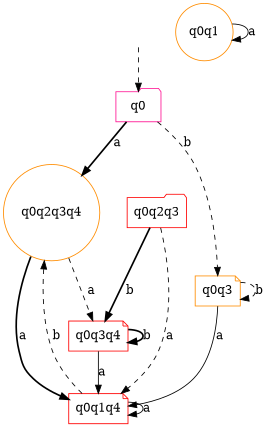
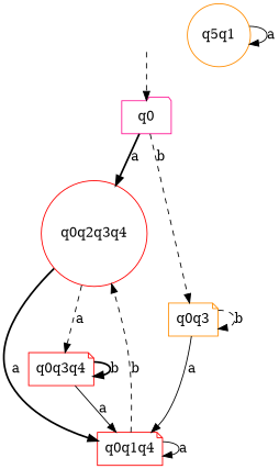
  digraph {
    node [color=red shape=note]
    edge [style=dashed weight=a]
    "" [color=darkorange shape=none]
    q0 [color=deeppink shape=folder]
-   q0q2q3q4 [color=darkorange shape=circle]
+   q0q2q3q4 [shape=circle]
    q0q3 [color=darkorange]
    q0q1q4
    q0q3q4
-   q0q1 [color=darkorange shape=circle]
-   q0q2q3 [shape=folder]
+   q0q1 [color=darkorange shape=circle label=q5q1]
    "" -> q0 [weight=""]
    q0 -> q0q2q3q4 [label=a style=bold]
    q0 -> q0q3 [label=b weight=b]
    q0q2q3q4 -> q0q1q4 [label=a style=bold]
    q0q2q3q4 -> q0q3q4 [label=a weight=b]
    q0q3 -> q0q3 [label=b weight=b]
    q0q3 -> q0q1q4 [label=a style=solid]
    q0q1q4 -> q0q2q3q4 [label=b weight=b]
    q0q1q4 -> q0q1q4 [label=a style=solid]
    q0q3q4 -> q0q1q4 [label=a style=solid]
    q0q3q4 -> q0q3q4 [label=b style=bold weight=b]
    q0q1 -> q0q1 [label=a style=solid]
-   q0q2q3 -> q0q1q4 [label=a]
-   q0q2q3 -> q0q3q4 [label=b style=bold weight=b]
  }
